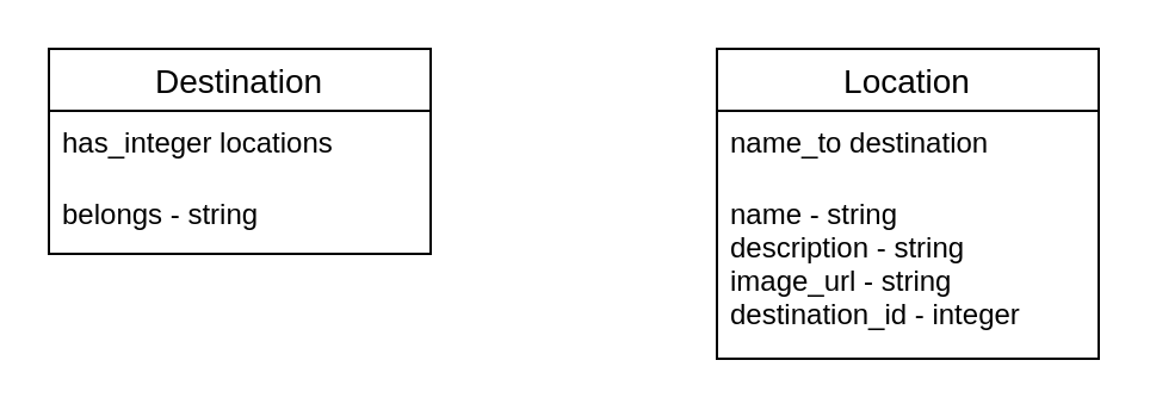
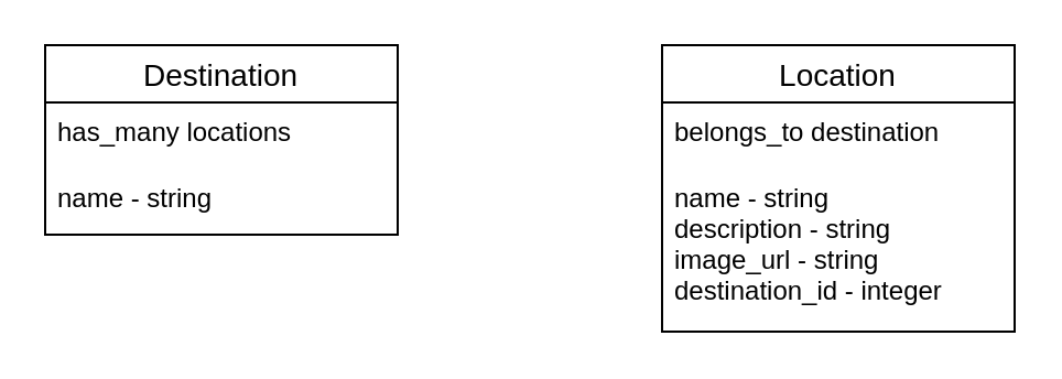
  <mxCell id="0" />
  <mxCell id="1" parent="0" />
  <mxCell id="2" value="Destination" style="swimlane;fontStyle=0;childLayout=stackLayout;horizontal=1;startSize=26;horizontalStack=0;resizeParent=1;resizeParentMax=0;resizeLast=0;collapsible=1;marginBottom=0;align=center;fontSize=14;" vertex="1" parent="1"><mxGeometry x="20" y="20" width="160" height="86" as="geometry" /></mxCell>
- <mxCell id="3" value="has_integer locations" style="text;strokeColor=none;fillColor=none;spacingLeft=4;spacingRight=4;overflow=hidden;rotatable=0;points=[[0,0.5],[1,0.5]];portConstraint=eastwest;fontSize=12;" vertex="1" parent="2"><mxGeometry y="26" width="160" height="30" as="geometry" /></mxCell>
- <mxCell id="4" value="belongs - string" style="text;strokeColor=none;fillColor=none;spacingLeft=4;spacingRight=4;overflow=hidden;rotatable=0;points=[[0,0.5],[1,0.5]];portConstraint=eastwest;fontSize=12;" vertex="1" parent="2"><mxGeometry y="56" width="160" height="30" as="geometry" /></mxCell>
+ <mxCell id="3" value="has_many locations" style="text;strokeColor=none;fillColor=none;spacingLeft=4;spacingRight=4;overflow=hidden;rotatable=0;points=[[0,0.5],[1,0.5]];portConstraint=eastwest;fontSize=12;" vertex="1" parent="2"><mxGeometry y="26" width="160" height="30" as="geometry" /></mxCell>
+ <mxCell id="4" value="name - string" style="text;strokeColor=none;fillColor=none;spacingLeft=4;spacingRight=4;overflow=hidden;rotatable=0;points=[[0,0.5],[1,0.5]];portConstraint=eastwest;fontSize=12;" vertex="1" parent="2"><mxGeometry y="56" width="160" height="30" as="geometry" /></mxCell>
  <mxCell id="5" value="Location" style="swimlane;fontStyle=0;childLayout=stackLayout;horizontal=1;startSize=26;horizontalStack=0;resizeParent=1;resizeParentMax=0;resizeLast=0;collapsible=1;marginBottom=0;align=center;fontSize=14;" vertex="1" parent="1"><mxGeometry x="300" y="20" width="160" height="130" as="geometry" /></mxCell>
- <mxCell id="6" value="name_to destination" style="text;strokeColor=none;fillColor=none;spacingLeft=4;spacingRight=4;overflow=hidden;rotatable=0;points=[[0,0.5],[1,0.5]];portConstraint=eastwest;fontSize=12;" vertex="1" parent="5"><mxGeometry y="26" width="160" height="30" as="geometry" /></mxCell>
+ <mxCell id="6" value="belongs_to destination" style="text;strokeColor=none;fillColor=none;spacingLeft=4;spacingRight=4;overflow=hidden;rotatable=0;points=[[0,0.5],[1,0.5]];portConstraint=eastwest;fontSize=12;" vertex="1" parent="5"><mxGeometry y="26" width="160" height="30" as="geometry" /></mxCell>
  <mxCell id="7" value="name - string&#10;description - string&#10;image_url - string&#10;destination_id - integer" style="text;strokeColor=none;fillColor=none;spacingLeft=4;spacingRight=4;overflow=hidden;rotatable=0;points=[[0,0.5],[1,0.5]];portConstraint=eastwest;fontSize=12;" vertex="1" parent="5"><mxGeometry y="56" width="160" height="74" as="geometry" /></mxCell>
